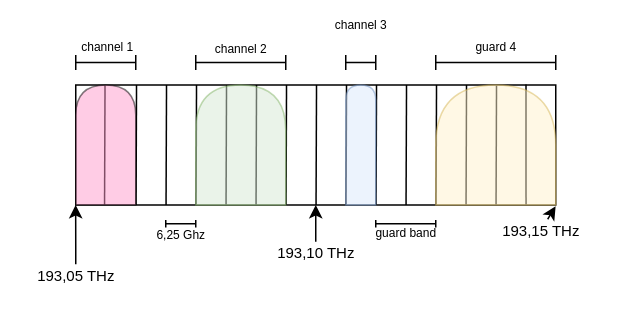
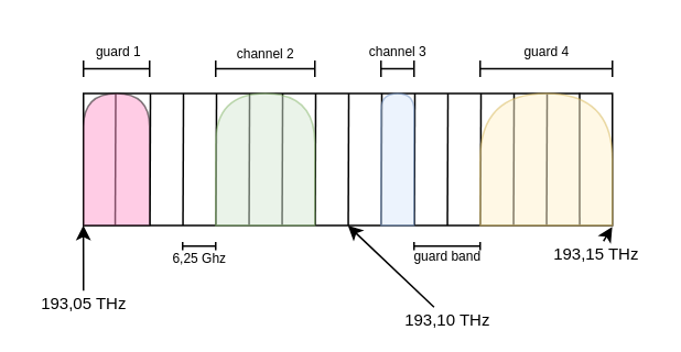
  <mxCell id="0" />
  <mxCell id="1" parent="0" />
  <mxCell id="2" value="" style="rounded=0;whiteSpace=wrap;html=1;fillColor=none;" vertex="1" parent="1"><mxGeometry x="50" y="56" width="320" height="80" as="geometry" /></mxCell>
  <mxCell id="3" value="" style="endArrow=none;html=1;entryX=0.061;entryY=0;entryDx=0;entryDy=0;entryPerimeter=0;exitX=0.06;exitY=0.999;exitDx=0;exitDy=0;exitPerimeter=0;" edge="1" parent="1" source="2" target="2"><mxGeometry width="50" height="50" relative="1" as="geometry"><mxPoint x="50" y="206" as="sourcePoint" /><mxPoint x="100" y="156" as="targetPoint" /></mxGeometry></mxCell>
  <mxCell id="4" value="" style="endArrow=none;html=1;entryX=0.061;entryY=0;entryDx=0;entryDy=0;entryPerimeter=0;exitX=0.06;exitY=0.999;exitDx=0;exitDy=0;exitPerimeter=0;" edge="1" parent="1"><mxGeometry width="50" height="50" relative="1" as="geometry"><mxPoint x="90.2" y="135.92" as="sourcePoint" /><mxPoint x="90.52" y="56" as="targetPoint" /></mxGeometry></mxCell>
  <mxCell id="5" value="" style="endArrow=none;html=1;entryX=0.061;entryY=0;entryDx=0;entryDy=0;entryPerimeter=0;exitX=0.06;exitY=0.999;exitDx=0;exitDy=0;exitPerimeter=0;" edge="1" parent="1"><mxGeometry width="50" height="50" relative="1" as="geometry"><mxPoint x="110.2" y="135.92" as="sourcePoint" /><mxPoint x="110.52" y="56" as="targetPoint" /></mxGeometry></mxCell>
  <mxCell id="6" value="" style="endArrow=none;html=1;entryX=0.061;entryY=0;entryDx=0;entryDy=0;entryPerimeter=0;exitX=0.06;exitY=0.999;exitDx=0;exitDy=0;exitPerimeter=0;" edge="1" parent="1"><mxGeometry width="50" height="50" relative="1" as="geometry"><mxPoint x="130.2" y="135.92" as="sourcePoint" /><mxPoint x="130.52" y="56" as="targetPoint" /></mxGeometry></mxCell>
  <mxCell id="7" value="" style="endArrow=none;html=1;entryX=0.061;entryY=0;entryDx=0;entryDy=0;entryPerimeter=0;exitX=0.06;exitY=0.999;exitDx=0;exitDy=0;exitPerimeter=0;" edge="1" parent="1"><mxGeometry width="50" height="50" relative="1" as="geometry"><mxPoint x="150.2" y="135.92" as="sourcePoint" /><mxPoint x="150.52" y="56" as="targetPoint" /></mxGeometry></mxCell>
  <mxCell id="8" value="" style="endArrow=none;html=1;entryX=0.061;entryY=0;entryDx=0;entryDy=0;entryPerimeter=0;exitX=0.06;exitY=0.999;exitDx=0;exitDy=0;exitPerimeter=0;" edge="1" parent="1"><mxGeometry width="50" height="50" relative="1" as="geometry"><mxPoint x="170.2" y="135.92" as="sourcePoint" /><mxPoint x="170.52" y="56" as="targetPoint" /></mxGeometry></mxCell>
  <mxCell id="9" value="" style="endArrow=none;html=1;entryX=0.061;entryY=0;entryDx=0;entryDy=0;entryPerimeter=0;exitX=0.06;exitY=0.999;exitDx=0;exitDy=0;exitPerimeter=0;" edge="1" parent="1"><mxGeometry width="50" height="50" relative="1" as="geometry"><mxPoint x="190.2" y="135.92" as="sourcePoint" /><mxPoint x="190.52" y="56" as="targetPoint" /></mxGeometry></mxCell>
  <mxCell id="10" value="" style="endArrow=none;html=1;entryX=0.061;entryY=0;entryDx=0;entryDy=0;entryPerimeter=0;exitX=0.06;exitY=0.999;exitDx=0;exitDy=0;exitPerimeter=0;" edge="1" parent="1"><mxGeometry width="50" height="50" relative="1" as="geometry"><mxPoint x="210.2" y="135.92" as="sourcePoint" /><mxPoint x="210.52" y="56" as="targetPoint" /></mxGeometry></mxCell>
  <mxCell id="11" value="" style="endArrow=none;html=1;entryX=0.061;entryY=0;entryDx=0;entryDy=0;entryPerimeter=0;exitX=0.06;exitY=0.999;exitDx=0;exitDy=0;exitPerimeter=0;" edge="1" parent="1"><mxGeometry width="50" height="50" relative="1" as="geometry"><mxPoint x="230.2" y="135.92" as="sourcePoint" /><mxPoint x="230.52" y="56" as="targetPoint" /></mxGeometry></mxCell>
  <mxCell id="12" value="" style="endArrow=none;html=1;entryX=0.061;entryY=0;entryDx=0;entryDy=0;entryPerimeter=0;exitX=0.06;exitY=0.999;exitDx=0;exitDy=0;exitPerimeter=0;" edge="1" parent="1"><mxGeometry width="50" height="50" relative="1" as="geometry"><mxPoint x="250.2" y="135.92" as="sourcePoint" /><mxPoint x="250.52" y="56" as="targetPoint" /></mxGeometry></mxCell>
  <mxCell id="13" value="" style="endArrow=none;html=1;entryX=0.061;entryY=0;entryDx=0;entryDy=0;entryPerimeter=0;exitX=0.06;exitY=0.999;exitDx=0;exitDy=0;exitPerimeter=0;" edge="1" parent="1"><mxGeometry width="50" height="50" relative="1" as="geometry"><mxPoint x="270.2" y="135.92" as="sourcePoint" /><mxPoint x="270.52" y="56" as="targetPoint" /></mxGeometry></mxCell>
  <mxCell id="14" value="" style="endArrow=none;html=1;entryX=0.061;entryY=0;entryDx=0;entryDy=0;entryPerimeter=0;exitX=0.06;exitY=0.999;exitDx=0;exitDy=0;exitPerimeter=0;" edge="1" parent="1"><mxGeometry width="50" height="50" relative="1" as="geometry"><mxPoint x="290.2" y="135.92" as="sourcePoint" /><mxPoint x="290.52" y="56" as="targetPoint" /></mxGeometry></mxCell>
  <mxCell id="15" value="" style="endArrow=none;html=1;entryX=0.061;entryY=0;entryDx=0;entryDy=0;entryPerimeter=0;exitX=0.06;exitY=0.999;exitDx=0;exitDy=0;exitPerimeter=0;" edge="1" parent="1"><mxGeometry width="50" height="50" relative="1" as="geometry"><mxPoint x="310.2" y="135.92" as="sourcePoint" /><mxPoint x="310.52" y="56" as="targetPoint" /></mxGeometry></mxCell>
  <mxCell id="16" value="" style="endArrow=none;html=1;entryX=0.061;entryY=0;entryDx=0;entryDy=0;entryPerimeter=0;exitX=0.06;exitY=0.999;exitDx=0;exitDy=0;exitPerimeter=0;" edge="1" parent="1"><mxGeometry width="50" height="50" relative="1" as="geometry"><mxPoint x="330.2" y="135.92" as="sourcePoint" /><mxPoint x="330.52" y="56" as="targetPoint" /></mxGeometry></mxCell>
  <mxCell id="17" value="" style="endArrow=none;html=1;entryX=0.938;entryY=-0.004;entryDx=0;entryDy=0;entryPerimeter=0;exitX=0.06;exitY=0.999;exitDx=0;exitDy=0;exitPerimeter=0;" edge="1" parent="1" target="2"><mxGeometry width="50" height="50" relative="1" as="geometry"><mxPoint x="350.2" y="135.92" as="sourcePoint" /><mxPoint x="350.52" y="56" as="targetPoint" /></mxGeometry></mxCell>
  <mxCell id="18" value="" style="shape=delay;whiteSpace=wrap;html=1;rotation=-90;fillColor=#FF99CC;gradientColor=none;gradientDirection=north;opacity=50;" vertex="1" parent="1"><mxGeometry x="30" y="76" width="80" height="40" as="geometry" /></mxCell>
  <mxCell id="19" value="" style="shape=delay;whiteSpace=wrap;html=1;rotation=-90;fillColor=#d5e8d4;gradientDirection=north;opacity=50;strokeColor=#82b366;" vertex="1" parent="1"><mxGeometry x="120" y="66" width="80" height="60" as="geometry" /></mxCell>
  <mxCell id="20" value="" style="shape=delay;whiteSpace=wrap;html=1;rotation=-90;fillColor=#dae8fc;gradientDirection=north;opacity=50;strokeColor=#6c8ebf;" vertex="1" parent="1"><mxGeometry x="200" y="86" width="80" height="20" as="geometry" /></mxCell>
  <mxCell id="21" value="" style="shape=delay;whiteSpace=wrap;html=1;rotation=-90;fillColor=#fff2cc;gradientDirection=north;opacity=50;strokeColor=#d6b656;" vertex="1" parent="1"><mxGeometry x="290" y="56" width="80" height="80" as="geometry" /></mxCell>
  <mxCell id="22" value="" style="shape=crossbar;whiteSpace=wrap;html=1;rounded=1;fillColor=#FF99CC;gradientColor=none;" vertex="1" parent="1"><mxGeometry x="110" y="146" width="20" height="5" as="geometry" /></mxCell>
  <mxCell id="23" value="&lt;font style=&quot;font-size: 8px&quot;&gt;6,25 Ghz&lt;/font&gt;" style="text;html=1;align=center;verticalAlign=middle;resizable=0;points=[];;autosize=1;" vertex="1" parent="1"><mxGeometry x="102.5" y="148.5" width="35" height="12" as="geometry" /></mxCell>
  <mxCell id="24" value="" style="shape=crossbar;whiteSpace=wrap;html=1;rounded=1;fillColor=#FF99CC;gradientColor=none;" vertex="1" parent="1"><mxGeometry x="50" y="36" width="40" height="10" as="geometry" /></mxCell>
  <mxCell id="25" value="" style="shape=crossbar;whiteSpace=wrap;html=1;rounded=1;fillColor=#FF99CC;gradientColor=none;" vertex="1" parent="1"><mxGeometry x="130" y="36" width="60" height="10" as="geometry" /></mxCell>
  <mxCell id="26" value="" style="shape=crossbar;whiteSpace=wrap;html=1;rounded=1;fillColor=#FF99CC;gradientColor=none;" vertex="1" parent="1"><mxGeometry x="230" y="36" width="20" height="10" as="geometry" /></mxCell>
  <mxCell id="27" value="" style="shape=crossbar;whiteSpace=wrap;html=1;rounded=1;fillColor=#FF99CC;gradientColor=none;" vertex="1" parent="1"><mxGeometry x="290" y="36" width="80" height="10" as="geometry" /></mxCell>
- <mxCell id="28" value="&lt;font style=&quot;font-size: 8px&quot;&gt;channel 3&lt;/font&gt;" style="text;html=1;align=center;verticalAlign=middle;resizable=0;points=[];;autosize=1;" vertex="1" parent="1"><mxGeometry x="221.5" y="9" width="37" height="12" as="geometry" /></mxCell>
+ <mxCell id="28" value="&lt;font style=&quot;font-size: 8px&quot;&gt;channel 3&lt;/font&gt;" style="text;html=1;align=center;verticalAlign=middle;resizable=0;points=[];;autosize=1;" vertex="1" parent="1"><mxGeometry x="221.5" y="24" width="37" height="12" as="geometry" /></mxCell>
  <mxCell id="29" value="&lt;font style=&quot;font-size: 8px&quot;&gt;guard 4&lt;/font&gt;" style="text;html=1;align=center;verticalAlign=middle;resizable=0;points=[];;autosize=1;fontSize=10;" vertex="1" parent="1"><mxGeometry x="311.5" y="24" width="37" height="12" as="geometry" /></mxCell>
  <mxCell id="30" value="&lt;font style=&quot;font-size: 8px&quot;&gt;channel 2&lt;/font&gt;" style="text;html=1;align=center;verticalAlign=middle;resizable=0;points=[];;autosize=1;" vertex="1" parent="1"><mxGeometry x="141.5" y="25" width="37" height="11" as="geometry" /></mxCell>
- <mxCell id="31" value="&lt;font style=&quot;font-size: 8px&quot;&gt;channel 1&lt;/font&gt;" style="text;html=1;align=center;verticalAlign=middle;resizable=0;points=[];;autosize=1;" vertex="1" parent="1"><mxGeometry x="45.5" y="20" width="50" height="20" as="geometry" /></mxCell>
- <mxCell id="32" value="193,10 THz" style="text;html=1;align=center;verticalAlign=middle;resizable=0;points=[];;autosize=1;fontSize=10;" vertex="1" parent="1"><mxGeometry x="180" y="160.5" width="60" height="15" as="geometry" /></mxCell>
+ <mxCell id="31" value="&lt;font style=&quot;font-size: 8px&quot;&gt;guard 1&lt;/font&gt;" style="text;html=1;align=center;verticalAlign=middle;resizable=0;points=[];;autosize=1;" vertex="1" parent="1"><mxGeometry x="45.5" y="20" width="50" height="20" as="geometry" /></mxCell>
+ <mxCell id="32" value="193,10 THz" style="text;html=1;align=center;verticalAlign=middle;resizable=0;points=[];;autosize=1;fontSize=10;" vertex="1" parent="1"><mxGeometry x="240" y="185.5" width="60" height="15" as="geometry" /></mxCell>
  <mxCell id="33" value="193,15 THz" style="text;html=1;align=center;verticalAlign=middle;resizable=0;points=[];;autosize=1;fontSize=10;" vertex="1" parent="1"><mxGeometry x="330" y="145.5" width="60" height="15" as="geometry" /></mxCell>
  <mxCell id="34" value="193,05 THz" style="text;html=1;align=center;verticalAlign=middle;resizable=0;points=[];;autosize=1;fontSize=10;" vertex="1" parent="1"><mxGeometry x="20" y="175.5" width="60" height="15" as="geometry" /></mxCell>
  <mxCell id="35" value="" style="endArrow=classic;html=1;fontSize=10;entryX=-0.011;entryY=0.999;entryDx=0;entryDy=0;entryPerimeter=0;strokeWidth=1;" edge="1" parent="1" source="33" target="21"><mxGeometry width="50" height="50" relative="1" as="geometry"><mxPoint x="20" y="246" as="sourcePoint" /><mxPoint x="70" y="196" as="targetPoint" /></mxGeometry></mxCell>
  <mxCell id="36" value="" style="endArrow=classic;html=1;fontSize=10;strokeWidth=1;entryX=0.5;entryY=1;entryDx=0;entryDy=0;" edge="1" parent="1" source="32" target="2"><mxGeometry width="50" height="50" relative="1" as="geometry"><mxPoint x="379.981" y="170.5" as="sourcePoint" /><mxPoint x="230" y="146" as="targetPoint" /><Array as="points" /></mxGeometry></mxCell>
  <mxCell id="37" value="" style="endArrow=classic;html=1;fontSize=10;entryX=0;entryY=-0.002;entryDx=0;entryDy=0;entryPerimeter=0;strokeWidth=1;" edge="1" parent="1" source="34" target="18"><mxGeometry width="50" height="50" relative="1" as="geometry"><mxPoint x="389.981" y="180.5" as="sourcePoint" /><mxPoint x="389.92" y="156.88" as="targetPoint" /><Array as="points"><mxPoint x="50" y="156" /></Array></mxGeometry></mxCell>
  <mxCell id="38" value="" style="shape=crossbar;whiteSpace=wrap;html=1;rounded=1;fillColor=#FF99CC;gradientColor=none;" vertex="1" parent="1"><mxGeometry x="250" y="146" width="40" height="5" as="geometry" /></mxCell>
  <mxCell id="39" value="&lt;font style=&quot;font-size: 8px&quot;&gt;guard band&lt;br&gt;&lt;/font&gt;" style="text;html=1;align=center;verticalAlign=middle;resizable=0;points=[];;autosize=1;" vertex="1" parent="1"><mxGeometry x="248" y="146.5" width="44" height="14" as="geometry" /></mxCell>
